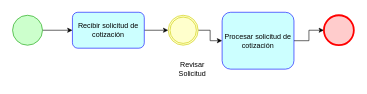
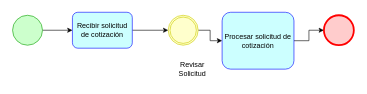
  <mxCell id="0" />
  <mxCell id="1" parent="0" />
  <mxCell id="2" style="edgeStyle=orthogonalEdgeStyle;rounded=0;orthogonalLoop=1;jettySize=auto;html=1;entryX=0;entryY=0.5;entryDx=0;entryDy=0;" edge="1" parent="1" source="3" target="5"><mxGeometry relative="1" as="geometry" /></mxCell>
  <mxCell id="3" value="" style="points=[[0.145,0.145,0],[0.5,0,0],[0.855,0.145,0],[1,0.5,0],[0.855,0.855,0],[0.5,1,0],[0.145,0.855,0],[0,0.5,0]];shape=mxgraph.bpmn.event;html=1;verticalLabelPosition=bottom;labelBackgroundColor=#ffffff;verticalAlign=top;align=center;perimeter=ellipsePerimeter;outlineConnect=0;aspect=fixed;outline=standard;symbol=general;strokeColor=#0B9E00;fillColor=#CCFFCC;" vertex="1" parent="1"><mxGeometry x="20" y="25" width="50" height="50" as="geometry" /></mxCell>
  <mxCell id="4" style="edgeStyle=orthogonalEdgeStyle;rounded=0;orthogonalLoop=1;jettySize=auto;html=1;entryX=0;entryY=0.5;entryDx=0;entryDy=0;entryPerimeter=0;" edge="1" parent="1" source="5" target="9"><mxGeometry relative="1" as="geometry" /></mxCell>
- <mxCell id="5" value="Recibir solicitud de cotización" style="rounded=1;whiteSpace=wrap;html=1;strokeColor=#0000FF;fillColor=#CCFFFF;" vertex="1" parent="1"><mxGeometry x="120" y="20" width="120" height="60" as="geometry" /></mxCell>
+ <mxCell id="5" value="Recibir solicitud de cotización" style="rounded=1;whiteSpace=wrap;html=1;strokeColor=#0000FF;fillColor=#CCFFFF;" vertex="1" parent="1"><mxGeometry x="120" y="20" width="100" height="60" as="geometry" /></mxCell>
  <mxCell id="6" style="edgeStyle=orthogonalEdgeStyle;rounded=0;orthogonalLoop=1;jettySize=auto;html=1;entryX=0;entryY=0.5;entryDx=0;entryDy=0;entryPerimeter=0;" edge="1" parent="1" source="7" target="10"><mxGeometry relative="1" as="geometry" /></mxCell>
  <mxCell id="7" value="Procesar solicitud de cotización" style="rounded=1;whiteSpace=wrap;html=1;strokeColor=#0000FF;fillColor=#CCFFFF;" vertex="1" parent="1"><mxGeometry x="370" y="20" width="120" height="95" as="geometry" /></mxCell>
  <mxCell id="8" style="edgeStyle=orthogonalEdgeStyle;rounded=0;orthogonalLoop=1;jettySize=auto;html=1;entryX=0;entryY=0.5;entryDx=0;entryDy=0;" edge="1" parent="1" source="9" target="7"><mxGeometry relative="1" as="geometry" /></mxCell>
  <mxCell id="9" value="" style="points=[[0.145,0.145,0],[0.5,0,0],[0.855,0.145,0],[1,0.5,0],[0.855,0.855,0],[0.5,1,0],[0.145,0.855,0],[0,0.5,0]];shape=mxgraph.bpmn.event;html=1;verticalLabelPosition=bottom;labelBackgroundColor=#ffffff;verticalAlign=top;align=center;perimeter=ellipsePerimeter;outlineConnect=0;aspect=fixed;outline=throwing;symbol=general;strokeColor=#CCCC00;fillColor=#FFFFCC;" vertex="1" parent="1"><mxGeometry x="280" y="25" width="50" height="50" as="geometry" /></mxCell>
  <mxCell id="10" value="" style="points=[[0.145,0.145,0],[0.5,0,0],[0.855,0.145,0],[1,0.5,0],[0.855,0.855,0],[0.5,1,0],[0.145,0.855,0],[0,0.5,0]];shape=mxgraph.bpmn.event;html=1;verticalLabelPosition=bottom;labelBackgroundColor=#ffffff;verticalAlign=top;align=center;perimeter=ellipsePerimeter;outlineConnect=0;aspect=fixed;outline=end;symbol=terminate2;strokeColor=#FF0000;fillColor=#FFCCCC;" vertex="1" parent="1"><mxGeometry x="540" y="25" width="50" height="50" as="geometry" /></mxCell>
  <mxCell id="11" value="Revisar&lt;br&gt;Solicitud&lt;br&gt;" style="text;html=1;align=center;verticalAlign=middle;resizable=0;points=[];autosize=1;strokeColor=none;fillColor=none;" vertex="1" parent="1"><mxGeometry x="285" y="95" width="70" height="40" as="geometry" /></mxCell>
